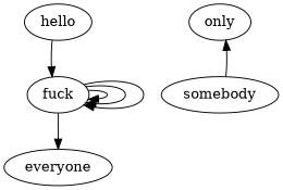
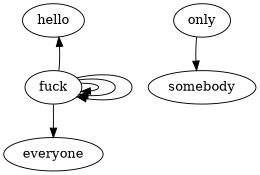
  digraph {
    hello
    fuck
    everyone
    only
    somebody
-   hello -> fuck
+   fuck -> hello
    fuck -> fuck
    fuck -> fuck
    fuck -> fuck
    fuck -> everyone
-   somebody -> only
+   only -> somebody
  }
